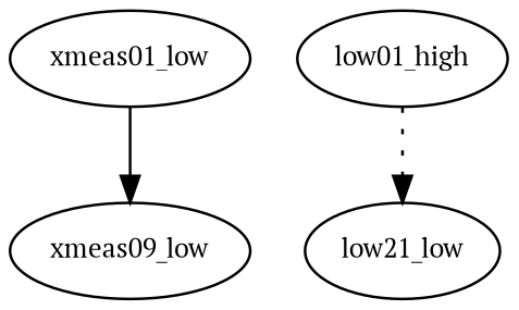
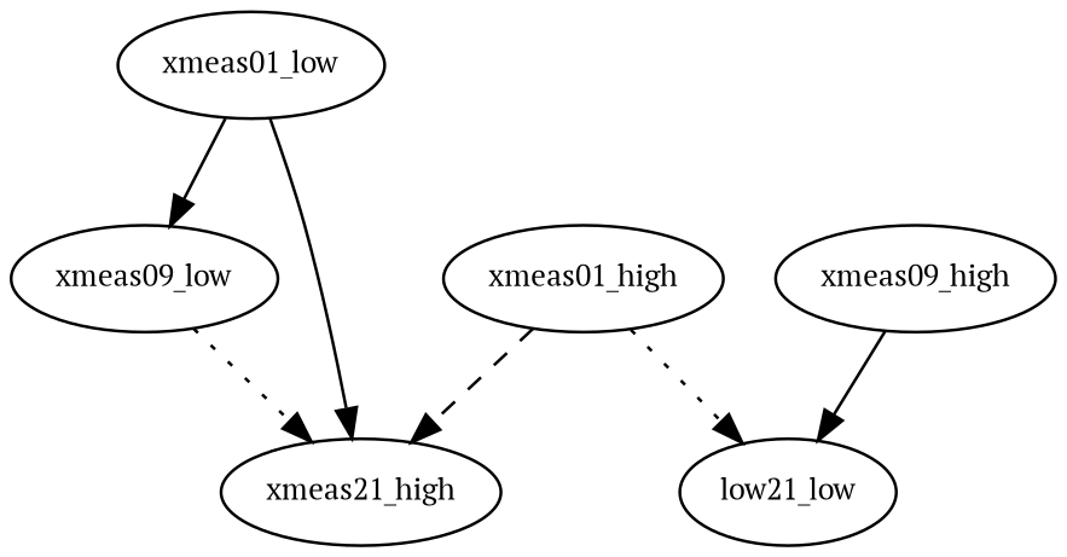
  digraph {
    fontname="PT Serif"
    node [fontname="PT Serif" fontsize=10 shape=oval]
    edge [fontname="PT Serif" style=solid weight=5]
    n1 [label=xmeas01_low width=0]
    n2 [label=xmeas09_low width=0]
+   n3 [label=xmeas21_high width=0]
    n4 [label=low21_low width=0]
-   n5 [label=low01_high width=0]
+   n5 [label=xmeas01_high width=0]
+   n6 [label=xmeas09_high width=0]
    n1 -> n2
+   n1 -> n3
+   n2 -> n3 [style=dotted]
+   n5 -> n3 [style=dashed]
    n5 -> n4 [style=dotted]
+   n6 -> n4
  }
